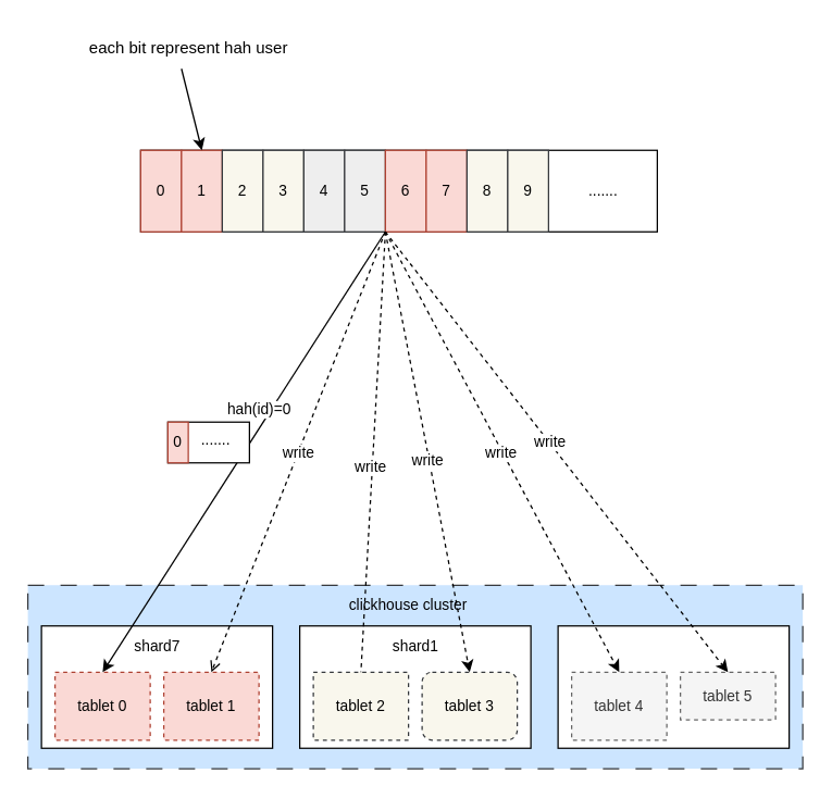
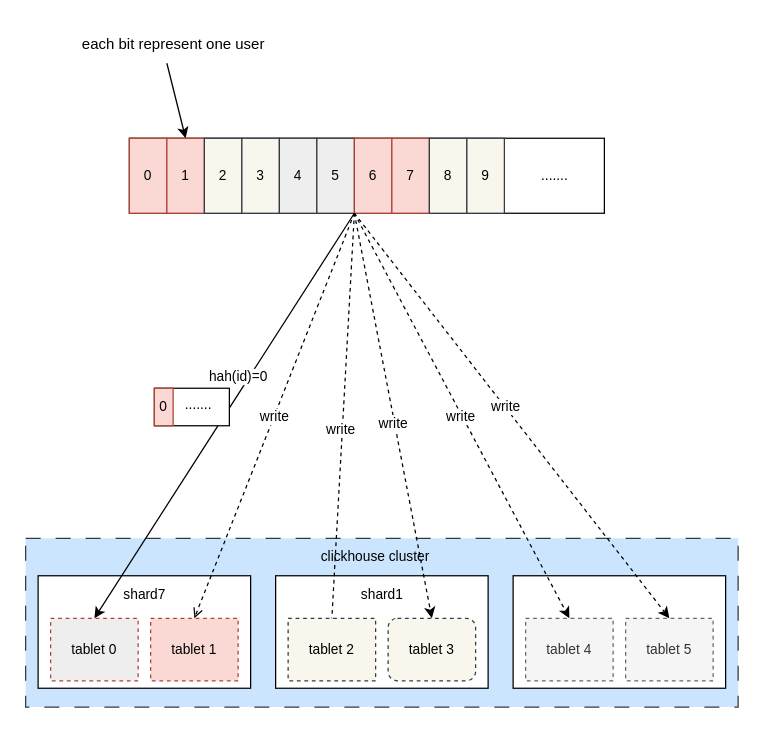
  <mxCell id="0" />
  <mxCell id="1" parent="0" />
  <mxCell id="2" value="" style="group" parent="1" vertex="1" connectable="0"><mxGeometry x="20" y="430" width="570" height="135" as="geometry" /></mxCell>
  <mxCell id="3" value="" style="rounded=0;whiteSpace=wrap;html=1;strokeColor=#36393d;fontSize=11;fillColor=#cce5ff;dashed=1;dashPattern=12 12;" parent="2" vertex="1"><mxGeometry width="570" height="135" as="geometry" /></mxCell>
  <mxCell id="4" value="" style="rounded=0;whiteSpace=wrap;html=1;strokeColor=#000000;fontSize=11;fillColor=default;" parent="2" vertex="1"><mxGeometry x="10" y="30" width="170" height="90" as="geometry" /></mxCell>
  <mxCell id="5" value="shard7" style="text;html=1;align=center;verticalAlign=middle;resizable=0;points=[];autosize=1;strokeColor=none;fillColor=none;fontSize=11;" parent="2" vertex="1"><mxGeometry x="65" y="30" width="60" height="30" as="geometry" /></mxCell>
- <mxCell id="6" value="tablet 0" style="rounded=0;whiteSpace=wrap;html=1;strokeColor=#ae4132;fontSize=11;fillColor=#fad9d5;dashed=1;" parent="2" vertex="1"><mxGeometry x="20" y="64" width="70" height="50" as="geometry" /></mxCell>
+ <mxCell id="6" value="tablet 0" style="rounded=0;whiteSpace=wrap;html=1;strokeColor=#ae4132;fontSize=11;fillColor=#eeeeee;dashed=1;" parent="2" vertex="1"><mxGeometry x="20" y="64" width="70" height="50" as="geometry" /></mxCell>
  <mxCell id="7" value="tablet 1" style="rounded=0;whiteSpace=wrap;html=1;strokeColor=#ae4132;fontSize=11;fillColor=#fad9d5;dashed=1;" parent="2" vertex="1"><mxGeometry x="100" y="64" width="70" height="50" as="geometry" /></mxCell>
  <mxCell id="8" value="" style="rounded=0;whiteSpace=wrap;html=1;strokeColor=#000000;fontSize=11;fillColor=default;" parent="2" vertex="1"><mxGeometry x="200" y="30" width="170" height="90" as="geometry" /></mxCell>
  <mxCell id="9" value="shard1" style="text;html=1;align=center;verticalAlign=middle;resizable=0;points=[];autosize=1;strokeColor=none;fillColor=none;fontSize=11;" parent="2" vertex="1"><mxGeometry x="255" y="30" width="60" height="30" as="geometry" /></mxCell>
  <mxCell id="10" value="tablet 2" style="rounded=0;whiteSpace=wrap;html=1;strokeColor=#36393d;fontSize=11;fillColor=#f9f7ed;dashed=1;" parent="2" vertex="1"><mxGeometry x="210" y="64" width="70" height="50" as="geometry" /></mxCell>
  <mxCell id="11" value="tablet 3" style="whiteSpace=wrap;html=1;strokeColor=#36393d;fontSize=11;fillColor=#f9f7ed;dashed=1;rounded=1;" parent="2" vertex="1"><mxGeometry x="290" y="64" width="70" height="50" as="geometry" /></mxCell>
  <mxCell id="12" value="" style="rounded=0;whiteSpace=wrap;html=1;strokeColor=#000000;fontSize=11;fillColor=default;" parent="2" vertex="1"><mxGeometry x="390" y="30" width="170" height="90" as="geometry" /></mxCell>
  <mxCell id="13" value="tablet 4" style="rounded=0;whiteSpace=wrap;html=1;strokeColor=#666666;fontSize=11;fillColor=#f5f5f5;dashed=1;fontColor=#333333;" parent="2" vertex="1"><mxGeometry x="400" y="64" width="70" height="50" as="geometry" /></mxCell>
- <mxCell id="14" value="tablet 5" style="rounded=0;whiteSpace=wrap;html=1;strokeColor=#666666;fontSize=11;fillColor=#f5f5f5;dashed=1;fontColor=#333333;" parent="2" vertex="1"><mxGeometry x="480" y="64" width="70" height="35" as="geometry" /></mxCell>
+ <mxCell id="14" value="tablet 5" style="rounded=0;whiteSpace=wrap;html=1;strokeColor=#666666;fontSize=11;fillColor=#f5f5f5;dashed=1;fontColor=#333333;" parent="2" vertex="1"><mxGeometry x="480" y="64" width="70" height="50" as="geometry" /></mxCell>
  <mxCell id="15" value="clickhouse cluster" style="text;html=1;strokeColor=none;fillColor=none;align=center;verticalAlign=middle;whiteSpace=wrap;rounded=0;fontSize=11;" parent="2" vertex="1"><mxGeometry x="230" width="100" height="30" as="geometry" /></mxCell>
  <mxCell id="16" value="" style="rounded=0;whiteSpace=wrap;html=1;strokeColor=#000000;fontSize=11;fillColor=default;" parent="1" vertex="1"><mxGeometry x="103" y="110" width="380" height="60" as="geometry" /></mxCell>
  <mxCell id="17" value="0" style="rounded=0;whiteSpace=wrap;html=1;strokeColor=#ae4132;fontSize=11;fillColor=#fad9d5;" parent="1" vertex="1"><mxGeometry x="103" y="110" width="30" height="60" as="geometry" /></mxCell>
  <mxCell id="18" value="1" style="rounded=0;whiteSpace=wrap;html=1;strokeColor=#ae4132;fontSize=11;fillColor=#fad9d5;" parent="1" vertex="1"><mxGeometry x="133" y="110" width="30" height="60" as="geometry" /></mxCell>
  <mxCell id="19" value="2" style="rounded=0;whiteSpace=wrap;html=1;strokeColor=#36393d;fontSize=11;fillColor=#f9f7ed;" parent="1" vertex="1"><mxGeometry x="163" y="110" width="30" height="60" as="geometry" /></mxCell>
  <mxCell id="20" value="3" style="rounded=0;whiteSpace=wrap;html=1;strokeColor=#36393d;fontSize=11;fillColor=#f9f7ed;" parent="1" vertex="1"><mxGeometry x="193" y="110" width="30" height="60" as="geometry" /></mxCell>
  <mxCell id="21" value="4" style="rounded=0;whiteSpace=wrap;html=1;strokeColor=#36393d;fontSize=11;fillColor=#eeeeee;" parent="1" vertex="1"><mxGeometry x="223" y="110" width="30" height="60" as="geometry" /></mxCell>
  <mxCell id="22" value="5" style="rounded=0;whiteSpace=wrap;html=1;strokeColor=#36393d;fontSize=11;fillColor=#eeeeee;" parent="1" vertex="1"><mxGeometry x="253" y="110" width="30" height="60" as="geometry" /></mxCell>
  <mxCell id="23" value="6" style="rounded=0;whiteSpace=wrap;html=1;strokeColor=#ae4132;fontSize=11;fillColor=#fad9d5;" parent="1" vertex="1"><mxGeometry x="283" y="110" width="30" height="60" as="geometry" /></mxCell>
  <mxCell id="24" value="7" style="rounded=0;whiteSpace=wrap;html=1;strokeColor=#ae4132;fontSize=11;fillColor=#fad9d5;" parent="1" vertex="1"><mxGeometry x="313" y="110" width="30" height="60" as="geometry" /></mxCell>
  <mxCell id="25" value="8" style="rounded=0;whiteSpace=wrap;html=1;strokeColor=#36393d;fontSize=11;fillColor=#f9f7ed;" parent="1" vertex="1"><mxGeometry x="343" y="110" width="30" height="60" as="geometry" /></mxCell>
  <mxCell id="26" value="9" style="rounded=0;whiteSpace=wrap;html=1;strokeColor=#36393d;fontSize=11;fillColor=#f9f7ed;" parent="1" vertex="1"><mxGeometry x="373" y="110" width="30" height="60" as="geometry" /></mxCell>
  <mxCell id="27" value="......." style="text;html=1;align=center;verticalAlign=middle;resizable=0;points=[];autosize=1;strokeColor=none;fillColor=none;fontSize=11;" parent="1" vertex="1"><mxGeometry x="423" y="125" width="40" height="30" as="geometry" /></mxCell>
  <mxCell id="28" value="" style="endArrow=classic;html=1;rounded=0;strokeColor=#000000;fontSize=11;curved=1;entryX=0.5;entryY=0;entryDx=0;entryDy=0;exitX=1;exitY=1;exitDx=0;exitDy=0;" parent="1" source="22" target="6" edge="1"><mxGeometry width="50" height="50" relative="1" as="geometry"><mxPoint x="73" y="300" as="sourcePoint" /><mxPoint x="123" y="250" as="targetPoint" /></mxGeometry></mxCell>
  <mxCell id="29" value="hah(id)=0" style="edgeLabel;html=1;align=center;verticalAlign=middle;resizable=0;points=[];fontSize=11;" parent="28" vertex="1" connectable="0"><mxGeometry x="-0.02" y="2" relative="1" as="geometry"><mxPoint x="7" y="-30" as="offset" /></mxGeometry></mxCell>
  <mxCell id="30" value="" style="endArrow=open;html=1;rounded=0;strokeColor=#000000;fontSize=11;curved=1;entryX=0.5;entryY=0;entryDx=0;entryDy=0;exitX=0;exitY=1;exitDx=0;exitDy=0;dashed=1;" parent="1" source="23" target="7" edge="1"><mxGeometry width="50" height="50" relative="1" as="geometry"><mxPoint x="293" y="180" as="sourcePoint" /><mxPoint x="58" y="404" as="targetPoint" /></mxGeometry></mxCell>
  <mxCell id="31" value="write" style="edgeLabel;html=1;align=center;verticalAlign=middle;resizable=0;points=[];fontSize=11;" parent="30" vertex="1" connectable="0"><mxGeometry x="0.005" relative="1" as="geometry"><mxPoint as="offset" /></mxGeometry></mxCell>
  <mxCell id="32" value="" style="endArrow=none;html=1;rounded=0;strokeColor=#000000;fontSize=11;curved=1;entryX=0.5;entryY=0;entryDx=0;entryDy=0;exitX=0;exitY=1;exitDx=0;exitDy=0;dashed=1;" parent="1" source="23" target="10" edge="1"><mxGeometry width="50" height="50" relative="1" as="geometry"><mxPoint x="293" y="180" as="sourcePoint" /><mxPoint x="165" y="504" as="targetPoint" /></mxGeometry></mxCell>
  <mxCell id="33" value="write" style="edgeLabel;html=1;align=center;verticalAlign=middle;resizable=0;points=[];fontSize=11;" parent="32" vertex="1" connectable="0"><mxGeometry x="0.069" y="-2" relative="1" as="geometry"><mxPoint as="offset" /></mxGeometry></mxCell>
  <mxCell id="34" value="" style="endArrow=classic;html=1;rounded=0;strokeColor=#000000;fontSize=11;curved=1;entryX=0.5;entryY=0;entryDx=0;entryDy=0;exitX=1;exitY=1;exitDx=0;exitDy=0;dashed=1;" parent="1" source="22" target="11" edge="1"><mxGeometry width="50" height="50" relative="1" as="geometry"><mxPoint x="303" y="190" as="sourcePoint" /><mxPoint x="175" y="514" as="targetPoint" /></mxGeometry></mxCell>
  <mxCell id="35" value="write" style="edgeLabel;html=1;align=center;verticalAlign=middle;resizable=0;points=[];fontSize=11;" parent="34" vertex="1" connectable="0"><mxGeometry x="0.03" y="-1" relative="1" as="geometry"><mxPoint as="offset" /></mxGeometry></mxCell>
  <mxCell id="36" value="" style="endArrow=classic;html=1;rounded=0;strokeColor=#000000;fontSize=11;curved=1;entryX=0.5;entryY=0;entryDx=0;entryDy=0;exitX=1;exitY=1;exitDx=0;exitDy=0;dashed=1;" parent="1" source="22" target="13" edge="1"><mxGeometry width="50" height="50" relative="1" as="geometry"><mxPoint x="293" y="180" as="sourcePoint" /><mxPoint x="355" y="504" as="targetPoint" /></mxGeometry></mxCell>
  <mxCell id="37" value="write" style="edgeLabel;html=1;align=center;verticalAlign=middle;resizable=0;points=[];fontSize=11;" parent="36" vertex="1" connectable="0"><mxGeometry x="-0.0" y="-2" relative="1" as="geometry"><mxPoint as="offset" /></mxGeometry></mxCell>
  <mxCell id="38" value="" style="endArrow=classic;html=1;rounded=0;strokeColor=#000000;fontSize=11;curved=1;entryX=0.5;entryY=0;entryDx=0;entryDy=0;exitX=0;exitY=1;exitDx=0;exitDy=0;dashed=1;" parent="1" source="23" target="14" edge="1"><mxGeometry width="50" height="50" relative="1" as="geometry"><mxPoint x="293" y="180" as="sourcePoint" /><mxPoint x="465" y="504" as="targetPoint" /></mxGeometry></mxCell>
  <mxCell id="39" value="write" style="edgeLabel;html=1;align=center;verticalAlign=middle;resizable=0;points=[];fontSize=11;" parent="38" vertex="1" connectable="0"><mxGeometry x="-0.042" relative="1" as="geometry"><mxPoint y="-1" as="offset" /></mxGeometry></mxCell>
  <mxCell id="40" value="" style="group" parent="1" vertex="1" connectable="0"><mxGeometry x="123" y="310" width="60" height="30" as="geometry" /></mxCell>
  <mxCell id="41" value="" style="rounded=0;whiteSpace=wrap;html=1;strokeColor=#000000;fontSize=11;fillColor=default;" parent="40" vertex="1"><mxGeometry width="60" height="30" as="geometry" /></mxCell>
  <mxCell id="42" value="0" style="rounded=0;whiteSpace=wrap;html=1;strokeColor=#ae4132;fontSize=11;fillColor=#fad9d5;" parent="40" vertex="1"><mxGeometry width="15" height="30" as="geometry" /></mxCell>
  <mxCell id="43" value="......." style="text;html=1;align=center;verticalAlign=middle;resizable=0;points=[];autosize=1;strokeColor=none;fillColor=none;fontSize=11;" parent="40" vertex="1"><mxGeometry x="14.998" y="-2" width="40" height="30" as="geometry" /></mxCell>
  <mxCell id="44" value="" style="endArrow=classic;html=1;rounded=0;entryX=0.5;entryY=0;entryDx=0;entryDy=0;" edge="1" parent="1" target="18"><mxGeometry width="50" height="50" relative="1" as="geometry"><mxPoint x="133" y="50" as="sourcePoint" /><mxPoint x="113" y="50" as="targetPoint" /></mxGeometry></mxCell>
- <mxCell id="45" value="each bit represent hah user" style="text;html=1;align=center;verticalAlign=middle;resizable=0;points=[];autosize=1;strokeColor=none;fillColor=none;" vertex="1" parent="1"><mxGeometry x="53" y="20" width="170" height="30" as="geometry" /></mxCell>
+ <mxCell id="45" value="each bit represent one user" style="text;html=1;align=center;verticalAlign=middle;resizable=0;points=[];autosize=1;strokeColor=none;fillColor=none;" vertex="1" parent="1"><mxGeometry x="53" y="20" width="170" height="30" as="geometry" /></mxCell>
